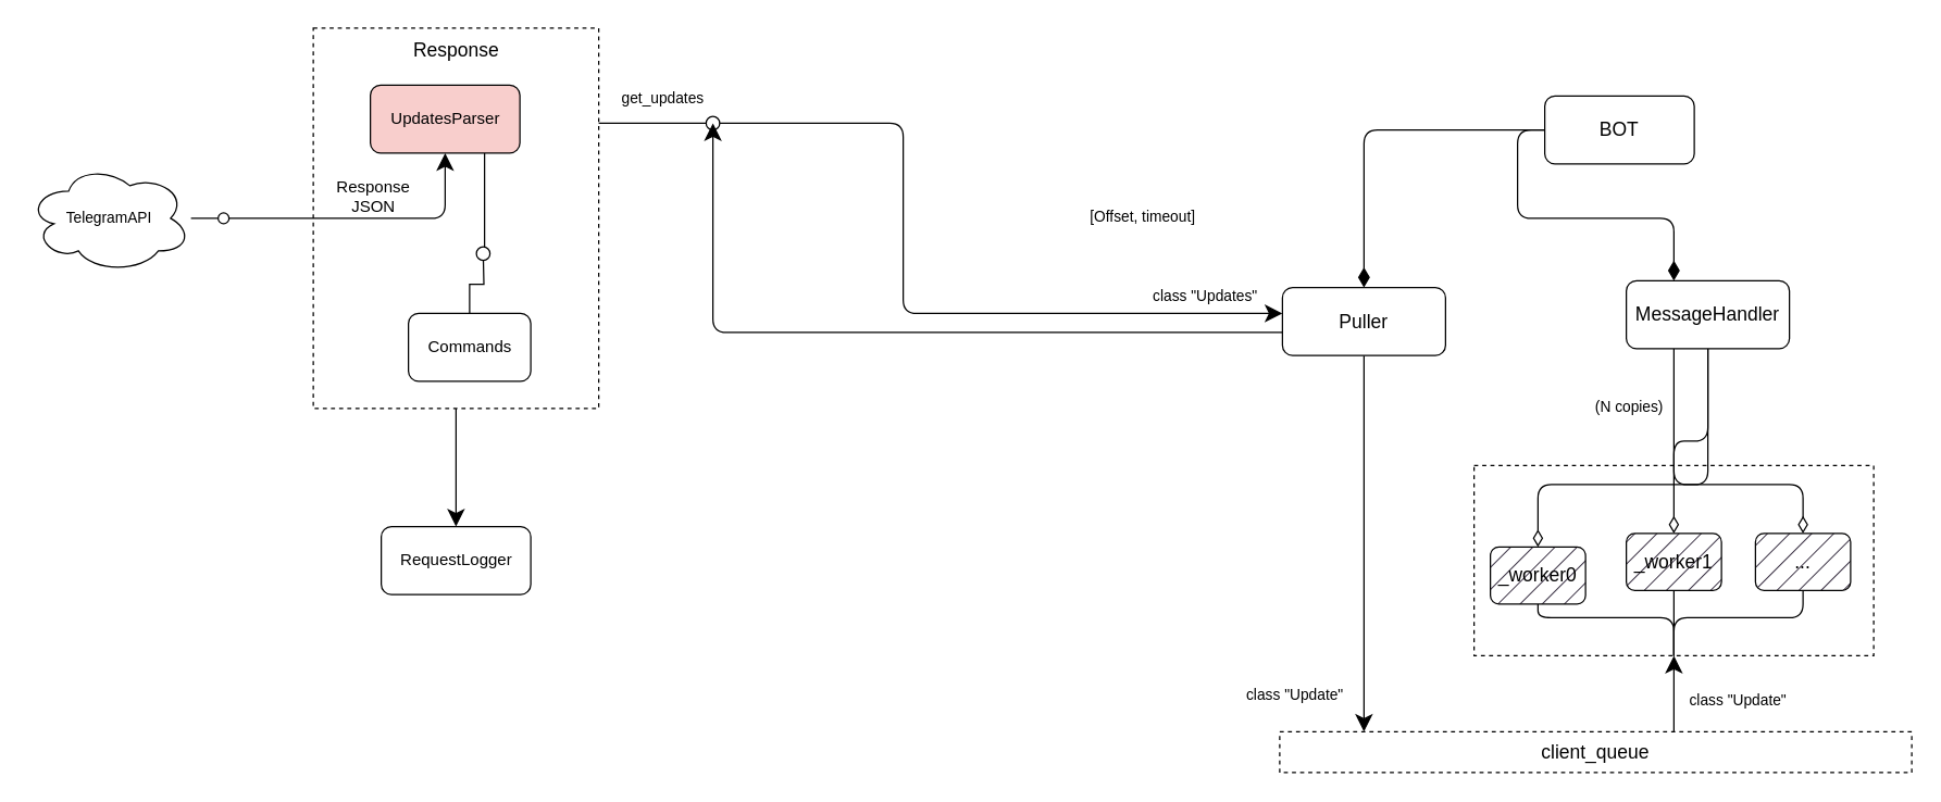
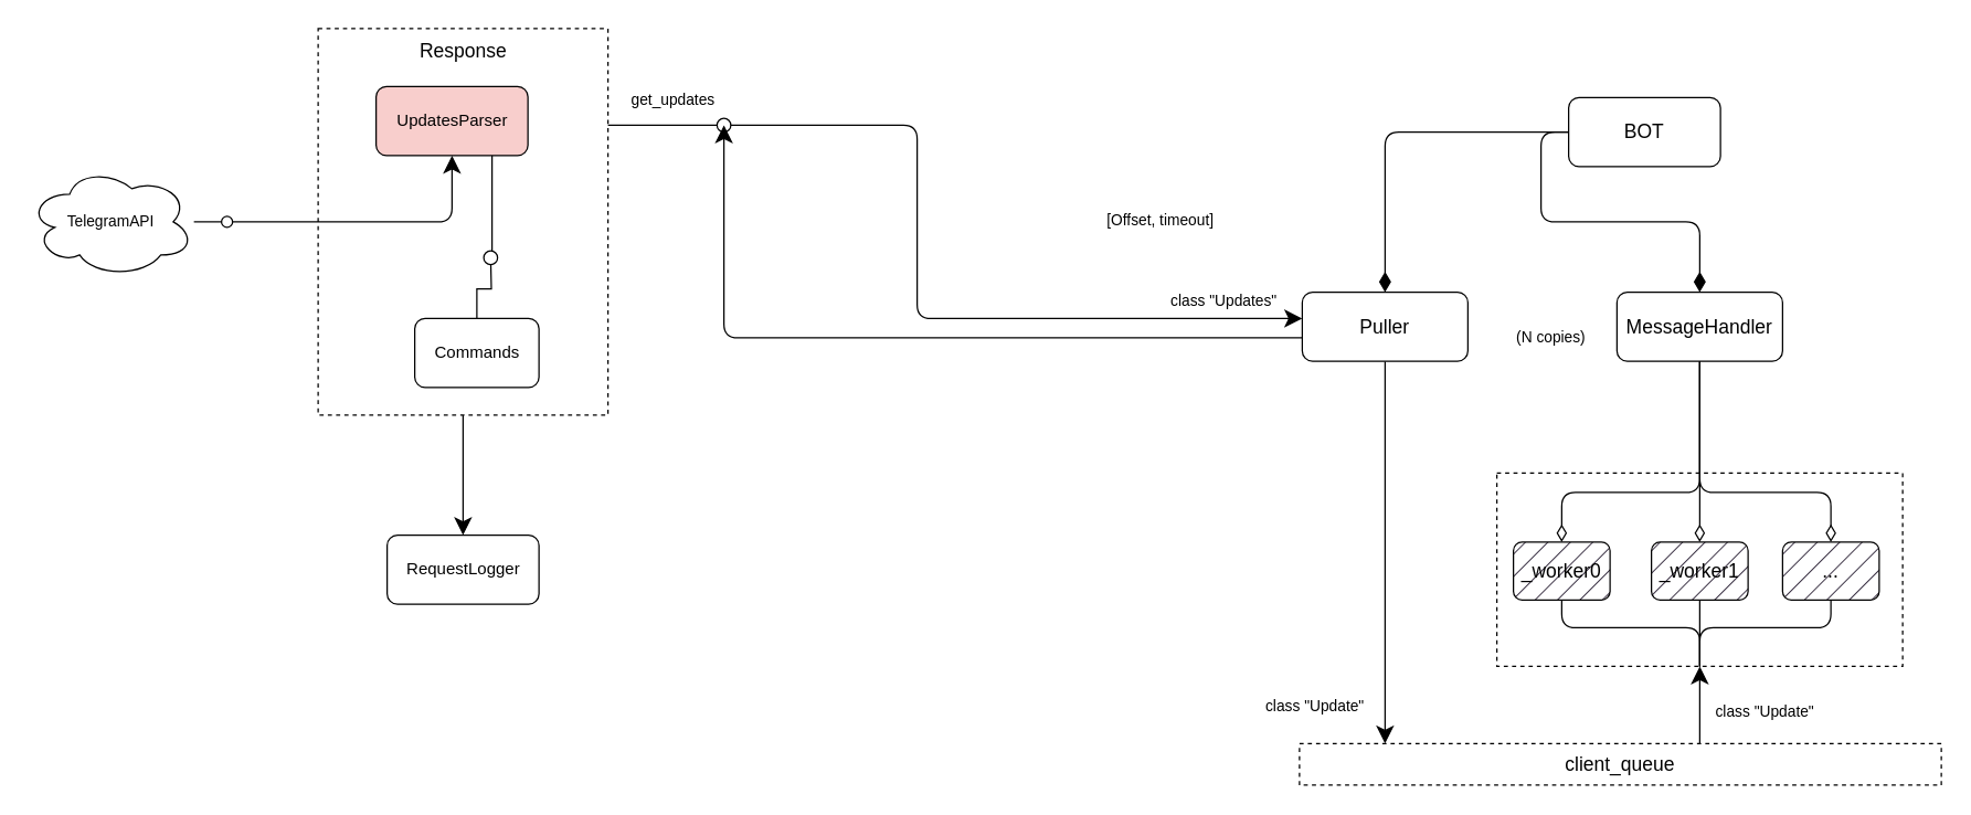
  <mxCell id="0" />
  <mxCell id="1" parent="0" />
  <mxCell id="2" style="edgeStyle=orthogonalEdgeStyle;shape=connector;rounded=1;orthogonalLoop=1;jettySize=auto;html=1;labelBackgroundColor=default;strokeColor=default;fontFamily=Helvetica;fontSize=11;fontColor=default;endArrow=diamondThin;endFill=1;endSize=12;" edge="1" parent="1" source="3" target="10"><mxGeometry relative="1" as="geometry" /></mxCell>
  <mxCell id="3" value="&lt;font style=&quot;font-size: 14px;&quot;&gt;BOT&lt;/font&gt;" style="rounded=1;whiteSpace=wrap;html=1;" parent="1" vertex="1"><mxGeometry x="1136" y="70" width="110" height="50" as="geometry" /></mxCell>
  <mxCell id="4" value="" style="endArrow=none;html=1;rounded=0;align=center;verticalAlign=top;endFill=0;labelBackgroundColor=none;endSize=2;" parent="1" source="13" target="5" edge="1"><mxGeometry relative="1" as="geometry"><mxPoint x="146" y="160" as="sourcePoint" /></mxGeometry></mxCell>
  <mxCell id="5" value="" style="ellipse;html=1;fontSize=11;align=center;fillColor=none;points=[];aspect=fixed;resizable=0;verticalAlign=bottom;labelPosition=center;verticalLabelPosition=top;flipH=1;" parent="1" vertex="1"><mxGeometry x="160" y="156" width="8" height="8" as="geometry" /></mxCell>
  <mxCell id="6" style="edgeStyle=orthogonalEdgeStyle;rounded=1;orthogonalLoop=1;jettySize=auto;html=1;endSize=10;" edge="1" parent="1" source="5" target="18"><mxGeometry relative="1" as="geometry" /></mxCell>
- <mxCell id="7" value="&lt;font style=&quot;font-size: 14px;&quot;&gt;MessageHandler&lt;/font&gt;" style="rounded=1;whiteSpace=wrap;html=1;" parent="1" vertex="1"><mxGeometry x="1196" y="206" width="120" height="50" as="geometry" /></mxCell>
+ <mxCell id="7" value="&lt;font style=&quot;font-size: 14px;&quot;&gt;MessageHandler&lt;/font&gt;" style="rounded=1;whiteSpace=wrap;html=1;" parent="1" vertex="1"><mxGeometry x="1171" y="211" width="120" height="50" as="geometry" /></mxCell>
  <mxCell id="8" style="edgeStyle=orthogonalEdgeStyle;shape=connector;rounded=1;orthogonalLoop=1;jettySize=auto;html=1;labelBackgroundColor=default;strokeColor=default;fontFamily=Helvetica;fontSize=11;fontColor=default;endArrow=classic;endSize=10;fontStyle=2" edge="1" parent="1" source="10"><mxGeometry relative="1" as="geometry"><mxPoint x="524" y="90" as="targetPoint" /><Array as="points"><mxPoint x="524" y="244" /></Array></mxGeometry></mxCell>
  <mxCell id="9" style="edgeStyle=orthogonalEdgeStyle;shape=connector;rounded=1;orthogonalLoop=1;jettySize=auto;html=1;labelBackgroundColor=default;strokeColor=default;fontFamily=Helvetica;fontSize=11;fontColor=default;endArrow=classic;endSize=10;" edge="1" parent="1" source="10" target="12"><mxGeometry relative="1" as="geometry"><Array as="points"><mxPoint x="1003" y="412" /><mxPoint x="1003" y="412" /></Array></mxGeometry></mxCell>
  <mxCell id="10" value="&lt;font style=&quot;font-size: 14px;&quot;&gt;Puller&lt;/font&gt;" style="rounded=1;whiteSpace=wrap;html=1;" parent="1" vertex="1"><mxGeometry x="943" y="211" width="120" height="50" as="geometry" /></mxCell>
  <mxCell id="11" value="" style="rounded=0;whiteSpace=wrap;html=1;fontFamily=Helvetica;fontSize=11;fontColor=default;dashed=1;fillColor=none;" parent="1" vertex="1"><mxGeometry x="230" y="20" width="210" height="280" as="geometry" /></mxCell>
  <mxCell id="12" value="&lt;font style=&quot;font-size: 14px;&quot;&gt;client_queue&lt;/font&gt;" style="rounded=0;whiteSpace=wrap;html=1;fontFamily=Helvetica;fontSize=11;fontColor=default;dashed=1;fillColor=default;fillStyle=auto;" parent="1" vertex="1"><mxGeometry x="941" y="538" width="465" height="30" as="geometry" /></mxCell>
  <mxCell id="13" value="TelegramAPI" style="ellipse;shape=cloud;whiteSpace=wrap;html=1;fontFamily=Helvetica;fontSize=11;fontColor=default;" parent="1" vertex="1"><mxGeometry x="20" y="120" width="120" height="80" as="geometry" /></mxCell>
  <mxCell id="14" style="edgeStyle=orthogonalEdgeStyle;rounded=0;orthogonalLoop=1;jettySize=auto;html=1;endArrow=oval;endFill=0;endSize=10;" edge="1" parent="1" source="16"><mxGeometry relative="1" as="geometry"><mxPoint x="355" y="186" as="targetPoint" /></mxGeometry></mxCell>
- <mxCell id="15" value="Response&lt;br&gt;JSON" style="text;html=1;align=center;verticalAlign=middle;resizable=0;points=[];autosize=1;strokeColor=none;fillColor=none;" vertex="1" parent="1"><mxGeometry x="232" y="123" width="84" height="42" as="geometry" /></mxCell>
  <mxCell id="16" value="Commands" style="html=1;rounded=1;" parent="1" vertex="1"><mxGeometry x="300" y="230" width="90" height="50" as="geometry" /></mxCell>
  <mxCell id="17" style="edgeStyle=orthogonalEdgeStyle;shape=connector;rounded=1;orthogonalLoop=1;jettySize=auto;html=1;labelBackgroundColor=default;strokeColor=default;fontFamily=Helvetica;fontSize=11;fontColor=default;endArrow=none;endFill=0;" edge="1" parent="1" source="18"><mxGeometry relative="1" as="geometry"><mxPoint x="356" y="181" as="targetPoint" /><Array as="points"><mxPoint x="356" y="132" /><mxPoint x="356" y="132" /></Array></mxGeometry></mxCell>
  <mxCell id="18" value="UpdatesParser" style="html=1;rounded=1;fillColor=#f8cecc;" vertex="1" parent="1"><mxGeometry x="272" y="62" width="110" height="50" as="geometry" /></mxCell>
  <mxCell id="19" value="class &quot;Updates&quot;" style="text;html=1;align=center;verticalAlign=middle;resizable=0;points=[];autosize=1;strokeColor=none;fillColor=none;fontSize=11;fontFamily=Helvetica;fontColor=default;" vertex="1" parent="1"><mxGeometry x="830" y="203" width="112" height="28" as="geometry" /></mxCell>
  <mxCell id="20" value="Response" style="text;html=1;align=center;verticalAlign=middle;resizable=1;points=[];autosize=1;strokeColor=none;fillColor=default;fontSize=14;fontFamily=Helvetica;fontColor=default;" vertex="1" parent="1"><mxGeometry x="231" y="22" width="208" height="28" as="geometry" /></mxCell>
  <mxCell id="21" style="edgeStyle=orthogonalEdgeStyle;shape=connector;rounded=1;orthogonalLoop=1;jettySize=auto;html=1;labelBackgroundColor=default;strokeColor=default;fontFamily=Helvetica;fontSize=11;fontColor=default;endArrow=diamondThin;endFill=1;endSize=12;" edge="1" parent="1" source="3" target="7"><mxGeometry relative="1" as="geometry"><mxPoint x="1097" y="134" as="sourcePoint" /><mxPoint x="1028" y="225" as="targetPoint" /><Array as="points"><mxPoint x="1116" y="160" /><mxPoint x="1231" y="160" /></Array></mxGeometry></mxCell>
  <mxCell id="22" style="edgeStyle=orthogonalEdgeStyle;rounded=0;orthogonalLoop=1;jettySize=auto;html=1;endArrow=oval;endFill=0;endSize=10;" edge="1" parent="1" source="11"><mxGeometry relative="1" as="geometry"><mxPoint x="524" y="90" as="targetPoint" /><mxPoint x="510" y="156" as="sourcePoint" /><Array as="points"><mxPoint x="524" y="90" /></Array></mxGeometry></mxCell>
  <mxCell id="23" value="get_updates" style="text;html=1;align=center;verticalAlign=middle;resizable=0;points=[];autosize=1;strokeColor=none;fillColor=none;fontSize=11;fontFamily=Helvetica;fontColor=default;" vertex="1" parent="1"><mxGeometry x="445" y="58" width="84" height="28" as="geometry" /></mxCell>
  <mxCell id="24" value="[Offset, timeout]" style="text;html=1;align=center;verticalAlign=middle;resizable=0;points=[];autosize=1;strokeColor=none;fillColor=none;fontSize=11;fontFamily=Helvetica;fontColor=default;" vertex="1" parent="1"><mxGeometry x="784" y="145" width="112" height="28" as="geometry" /></mxCell>
  <mxCell id="25" style="edgeStyle=orthogonalEdgeStyle;shape=connector;rounded=1;orthogonalLoop=1;jettySize=auto;html=1;labelBackgroundColor=default;strokeColor=default;fontFamily=Helvetica;fontSize=11;fontColor=default;endArrow=classic;endSize=10;fontStyle=2" edge="1" parent="1" target="10"><mxGeometry relative="1" as="geometry"><mxPoint x="538" y="104" as="targetPoint" /><mxPoint x="529" y="90" as="sourcePoint" /><Array as="points"><mxPoint x="664" y="90" /><mxPoint x="664" y="230" /></Array></mxGeometry></mxCell>
  <mxCell id="26" value="class &quot;Update&quot;" style="text;html=1;align=center;verticalAlign=middle;resizable=0;points=[];autosize=1;strokeColor=none;fillColor=none;fontSize=11;fontFamily=Helvetica;fontColor=default;" vertex="1" parent="1"><mxGeometry x="903" y="497" width="98" height="28" as="geometry" /></mxCell>
- <mxCell id="27" value="(N copies)" style="text;html=1;align=center;verticalAlign=middle;resizable=0;points=[];autosize=1;strokeColor=none;fillColor=none;fontSize=11;fontFamily=Helvetica;fontColor=default;" vertex="1" parent="1"><mxGeometry x="1156" y="285" width="84" height="28" as="geometry" /></mxCell>
+ <mxCell id="27" value="(N copies)" style="text;html=1;align=center;verticalAlign=middle;resizable=0;points=[];autosize=1;strokeColor=none;fillColor=none;fontSize=11;fontFamily=Helvetica;fontColor=default;" vertex="1" parent="1"><mxGeometry x="1081" y="230" width="84" height="28" as="geometry" /></mxCell>
  <mxCell id="28" style="edgeStyle=orthogonalEdgeStyle;shape=connector;rounded=1;orthogonalLoop=1;jettySize=auto;html=1;labelBackgroundColor=default;strokeColor=default;fontFamily=Helvetica;fontSize=11;fontColor=default;endArrow=diamondThin;endSize=10;endFill=0;" edge="1" parent="1" source="7" target="34"><mxGeometry relative="1" as="geometry"><mxPoint x="1067.524" y="356" as="targetPoint" /><Array as="points"><mxPoint x="1163" y="356" /><mxPoint x="1063" y="356" /></Array></mxGeometry></mxCell>
  <mxCell id="29" style="edgeStyle=orthogonalEdgeStyle;shape=connector;rounded=1;orthogonalLoop=1;jettySize=auto;html=1;labelBackgroundColor=default;strokeColor=default;fontFamily=Helvetica;fontSize=11;fontColor=default;endArrow=diamondThin;endSize=10;endFill=0;" edge="1" parent="1" source="7" target="33"><mxGeometry relative="1" as="geometry" /></mxCell>
  <mxCell id="30" style="edgeStyle=orthogonalEdgeStyle;shape=connector;rounded=1;orthogonalLoop=1;jettySize=auto;html=1;labelBackgroundColor=default;strokeColor=default;fontFamily=Helvetica;fontSize=11;fontColor=default;endArrow=diamondThin;endSize=10;endFill=0;" edge="1" parent="1" source="7" target="35"><mxGeometry relative="1" as="geometry"><mxPoint x="1259.029" y="392" as="targetPoint" /><Array as="points"><mxPoint x="1231" y="356" /><mxPoint x="1326" y="356" /></Array></mxGeometry></mxCell>
  <mxCell id="31" value="" style="group;recursiveResize=1;" vertex="1" connectable="0" parent="1"><mxGeometry x="1084" y="342" width="294" height="140" as="geometry" /></mxCell>
  <mxCell id="32" value="" style="rounded=0;whiteSpace=wrap;html=1;fontFamily=Helvetica;fontSize=11;fontColor=default;dashed=1;fillColor=none;" vertex="1" parent="31"><mxGeometry width="294" height="140" as="geometry" /></mxCell>
  <mxCell id="33" value="&lt;font style=&quot;font-size: 14px;&quot;&gt;_worker1&lt;/font&gt;" style="rounded=1;whiteSpace=wrap;html=1;fillStyle=hatch;fillColor=#31283B;glass=0;shadow=0;" vertex="1" parent="31"><mxGeometry x="112" y="50" width="70" height="42" as="geometry" /></mxCell>
- <mxCell id="34" value="&lt;font style=&quot;font-size: 14px;&quot;&gt;_worker0&lt;/font&gt;" style="rounded=1;whiteSpace=wrap;html=1;fillStyle=hatch;fillColor=#31283B;glass=0;shadow=0;" vertex="1" parent="31"><mxGeometry x="12" y="60" width="70" height="42" as="geometry" /></mxCell>
+ <mxCell id="34" value="&lt;font style=&quot;font-size: 14px;&quot;&gt;_worker0&lt;/font&gt;" style="rounded=1;whiteSpace=wrap;html=1;fillStyle=hatch;fillColor=#31283B;glass=0;shadow=0;" vertex="1" parent="31"><mxGeometry x="12" y="50" width="70" height="42" as="geometry" /></mxCell>
  <mxCell id="35" value="&lt;span style=&quot;font-size: 14px;&quot;&gt;...&lt;/span&gt;" style="rounded=1;whiteSpace=wrap;html=1;fillStyle=hatch;fillColor=#31283B;glass=0;shadow=0;" vertex="1" parent="31"><mxGeometry x="207" y="50" width="70" height="42" as="geometry" /></mxCell>
  <mxCell id="36" style="edgeStyle=orthogonalEdgeStyle;shape=connector;rounded=1;orthogonalLoop=1;jettySize=auto;html=1;labelBackgroundColor=default;strokeColor=default;fontFamily=Helvetica;fontSize=11;fontColor=default;endArrow=none;endSize=10;endFill=0;exitX=0.5;exitY=1;exitDx=0;exitDy=0;" edge="1" parent="31" source="32" target="35"><mxGeometry relative="1" as="geometry"><mxPoint x="161" y="135" as="sourcePoint" /><mxPoint x="161" y="106" as="targetPoint" /><Array as="points"><mxPoint x="147" y="112" /><mxPoint x="242" y="112" /></Array></mxGeometry></mxCell>
  <mxCell id="37" style="edgeStyle=orthogonalEdgeStyle;shape=connector;rounded=1;orthogonalLoop=1;jettySize=auto;html=1;labelBackgroundColor=default;strokeColor=default;fontFamily=Helvetica;fontSize=11;fontColor=default;endArrow=none;endSize=10;endFill=0;exitX=0.5;exitY=1;exitDx=0;exitDy=0;" edge="1" parent="31" source="32" target="33"><mxGeometry relative="1" as="geometry"><mxPoint x="210" y="140" as="sourcePoint" /><mxPoint x="126" y="140" as="targetPoint" /><Array as="points"><mxPoint x="147" y="112" /><mxPoint x="147" y="112" /></Array></mxGeometry></mxCell>
  <mxCell id="38" style="edgeStyle=orthogonalEdgeStyle;shape=connector;rounded=1;orthogonalLoop=1;jettySize=auto;html=1;labelBackgroundColor=default;strokeColor=default;fontFamily=Helvetica;fontSize=11;fontColor=default;endArrow=none;endSize=10;endFill=0;exitX=0.5;exitY=1;exitDx=0;exitDy=0;" edge="1" parent="31" source="32" target="34"><mxGeometry relative="1" as="geometry"><mxPoint x="147" y="123" as="sourcePoint" /><mxPoint x="161" y="134" as="targetPoint" /><Array as="points"><mxPoint x="147" y="112" /><mxPoint x="47" y="112" /></Array></mxGeometry></mxCell>
  <mxCell id="39" style="edgeStyle=orthogonalEdgeStyle;shape=connector;rounded=1;orthogonalLoop=1;jettySize=auto;html=1;labelBackgroundColor=default;strokeColor=default;fontFamily=Helvetica;fontSize=11;fontColor=default;endArrow=classic;endSize=10;" edge="1" parent="1" source="12" target="32"><mxGeometry relative="1" as="geometry"><mxPoint x="1294" y="580" as="sourcePoint" /><mxPoint x="1294" y="857" as="targetPoint" /><Array as="points"><mxPoint x="1231" y="524" /><mxPoint x="1231" y="524" /></Array></mxGeometry></mxCell>
  <mxCell id="40" value="class &quot;Update&quot;" style="text;html=1;align=center;verticalAlign=middle;resizable=0;points=[];autosize=1;strokeColor=none;fillColor=none;fontSize=11;fontFamily=Helvetica;fontColor=default;" vertex="1" parent="1"><mxGeometry x="1229" y="501" width="98" height="28" as="geometry" /></mxCell>
  <mxCell id="41" style="edgeStyle=orthogonalEdgeStyle;shape=connector;rounded=1;orthogonalLoop=1;jettySize=auto;html=1;labelBackgroundColor=default;strokeColor=default;fontFamily=Helvetica;fontSize=11;fontColor=default;endArrow=classic;endSize=10;" edge="1" parent="1" source="11" target="42"><mxGeometry relative="1" as="geometry" /></mxCell>
  <mxCell id="42" value="RequestLogger" style="html=1;rounded=1;" vertex="1" parent="1"><mxGeometry x="280" y="387" width="110" height="50" as="geometry" /></mxCell>
